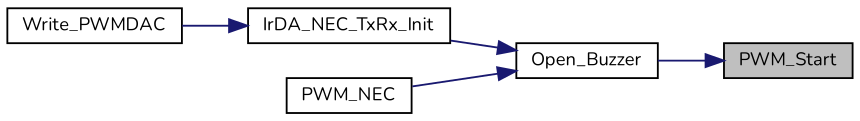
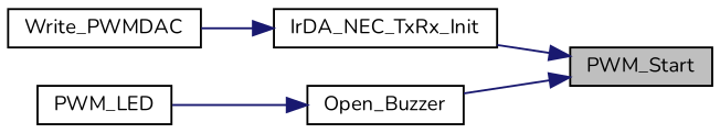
  digraph {
    fontname=Nunito
    rankdir=RL
    node [color=black fillcolor=white fontname=Nunito fontsize=10 shape=record style=filled]
    edge [color=midnightblue dir=back fontname=Nunito fontsize=10 labelfontname=Helvetica labelfontsize=10 style=solid]
    n1 [fillcolor=grey75 fontcolor=black height=0.2 label=PWM_Start width=0.4]
    n2 [height=0.2 label=IrDA_NEC_TxRx_Init width=0.4]
    n3 [height=0.2 label=Open_Buzzer width=0.4]
    n4 [height=0.2 label=Write_PWMDAC width=0.4]
-   n5 [height=0.2 label=PWM_NEC width=0.4]
-   n3 -> n2
+   n5 [height=0.2 label=PWM_LED width=0.4]
+   n1 -> n2
    n1 -> n3
    n2 -> n4
    n3 -> n5
  }
